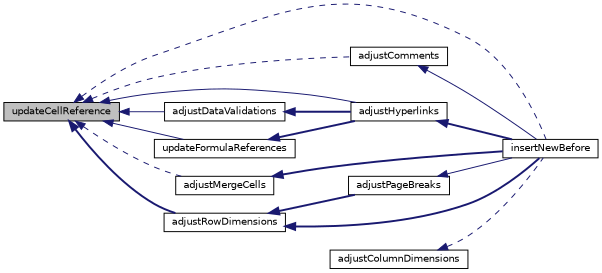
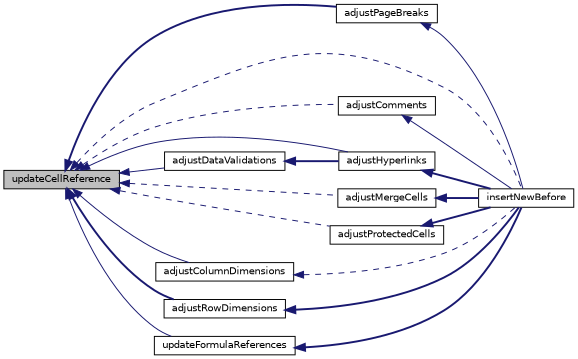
  digraph {
    rankdir=LR
    node [color=black fillcolor=white fontname=Helvetica fontsize=10 shape=record style=filled]
    edge [color=midnightblue dir=back fontname=Helvetica fontsize=10 labelfontname=Helvetica labelfontsize=10 style=bold]
    n1 [fillcolor=grey75 fontcolor=black height=0.2 label=updateCellReference width=0.4]
    n2 [height=0.2 label=adjustPageBreaks width=0.4]
    n3 [height=0.2 label=insertNewBefore width=0.4]
    n4 [height=0.2 label=adjustComments width=0.4]
    n5 [height=0.2 label=adjustHyperlinks width=0.4]
    n6 [height=0.2 label=adjustDataValidations width=0.4]
    n7 [height=0.2 label=adjustMergeCells width=0.4]
+   n8 [height=0.2 label=adjustProtectedCells width=0.4]
    n9 [height=0.2 label=adjustColumnDimensions width=0.4]
    n10 [height=0.2 label=adjustRowDimensions width=0.4]
    n11 [height=0.2 label=updateFormulaReferences width=0.4]
-   n10 -> n2
+   n1 -> n2
    n1 -> n3 [style=dashed]
    n1 -> n4 [style=dashed]
    n1 -> n5 [style=solid]
    n1 -> n6 [style=solid]
    n1 -> n7 [style=dashed]
+   n1 -> n8 [style=dashed]
+   n1 -> n9 [style=solid]
    n1 -> n10
    n1 -> n11 [style=solid]
    n2 -> n3 [style=solid]
    n4 -> n3 [style=solid]
    n5 -> n3
    n6 -> n5
    n7 -> n3
+   n8 -> n3
    n9 -> n3 [style=dashed]
    n10 -> n3
-   n11 -> n5
+   n11 -> n3
  }
